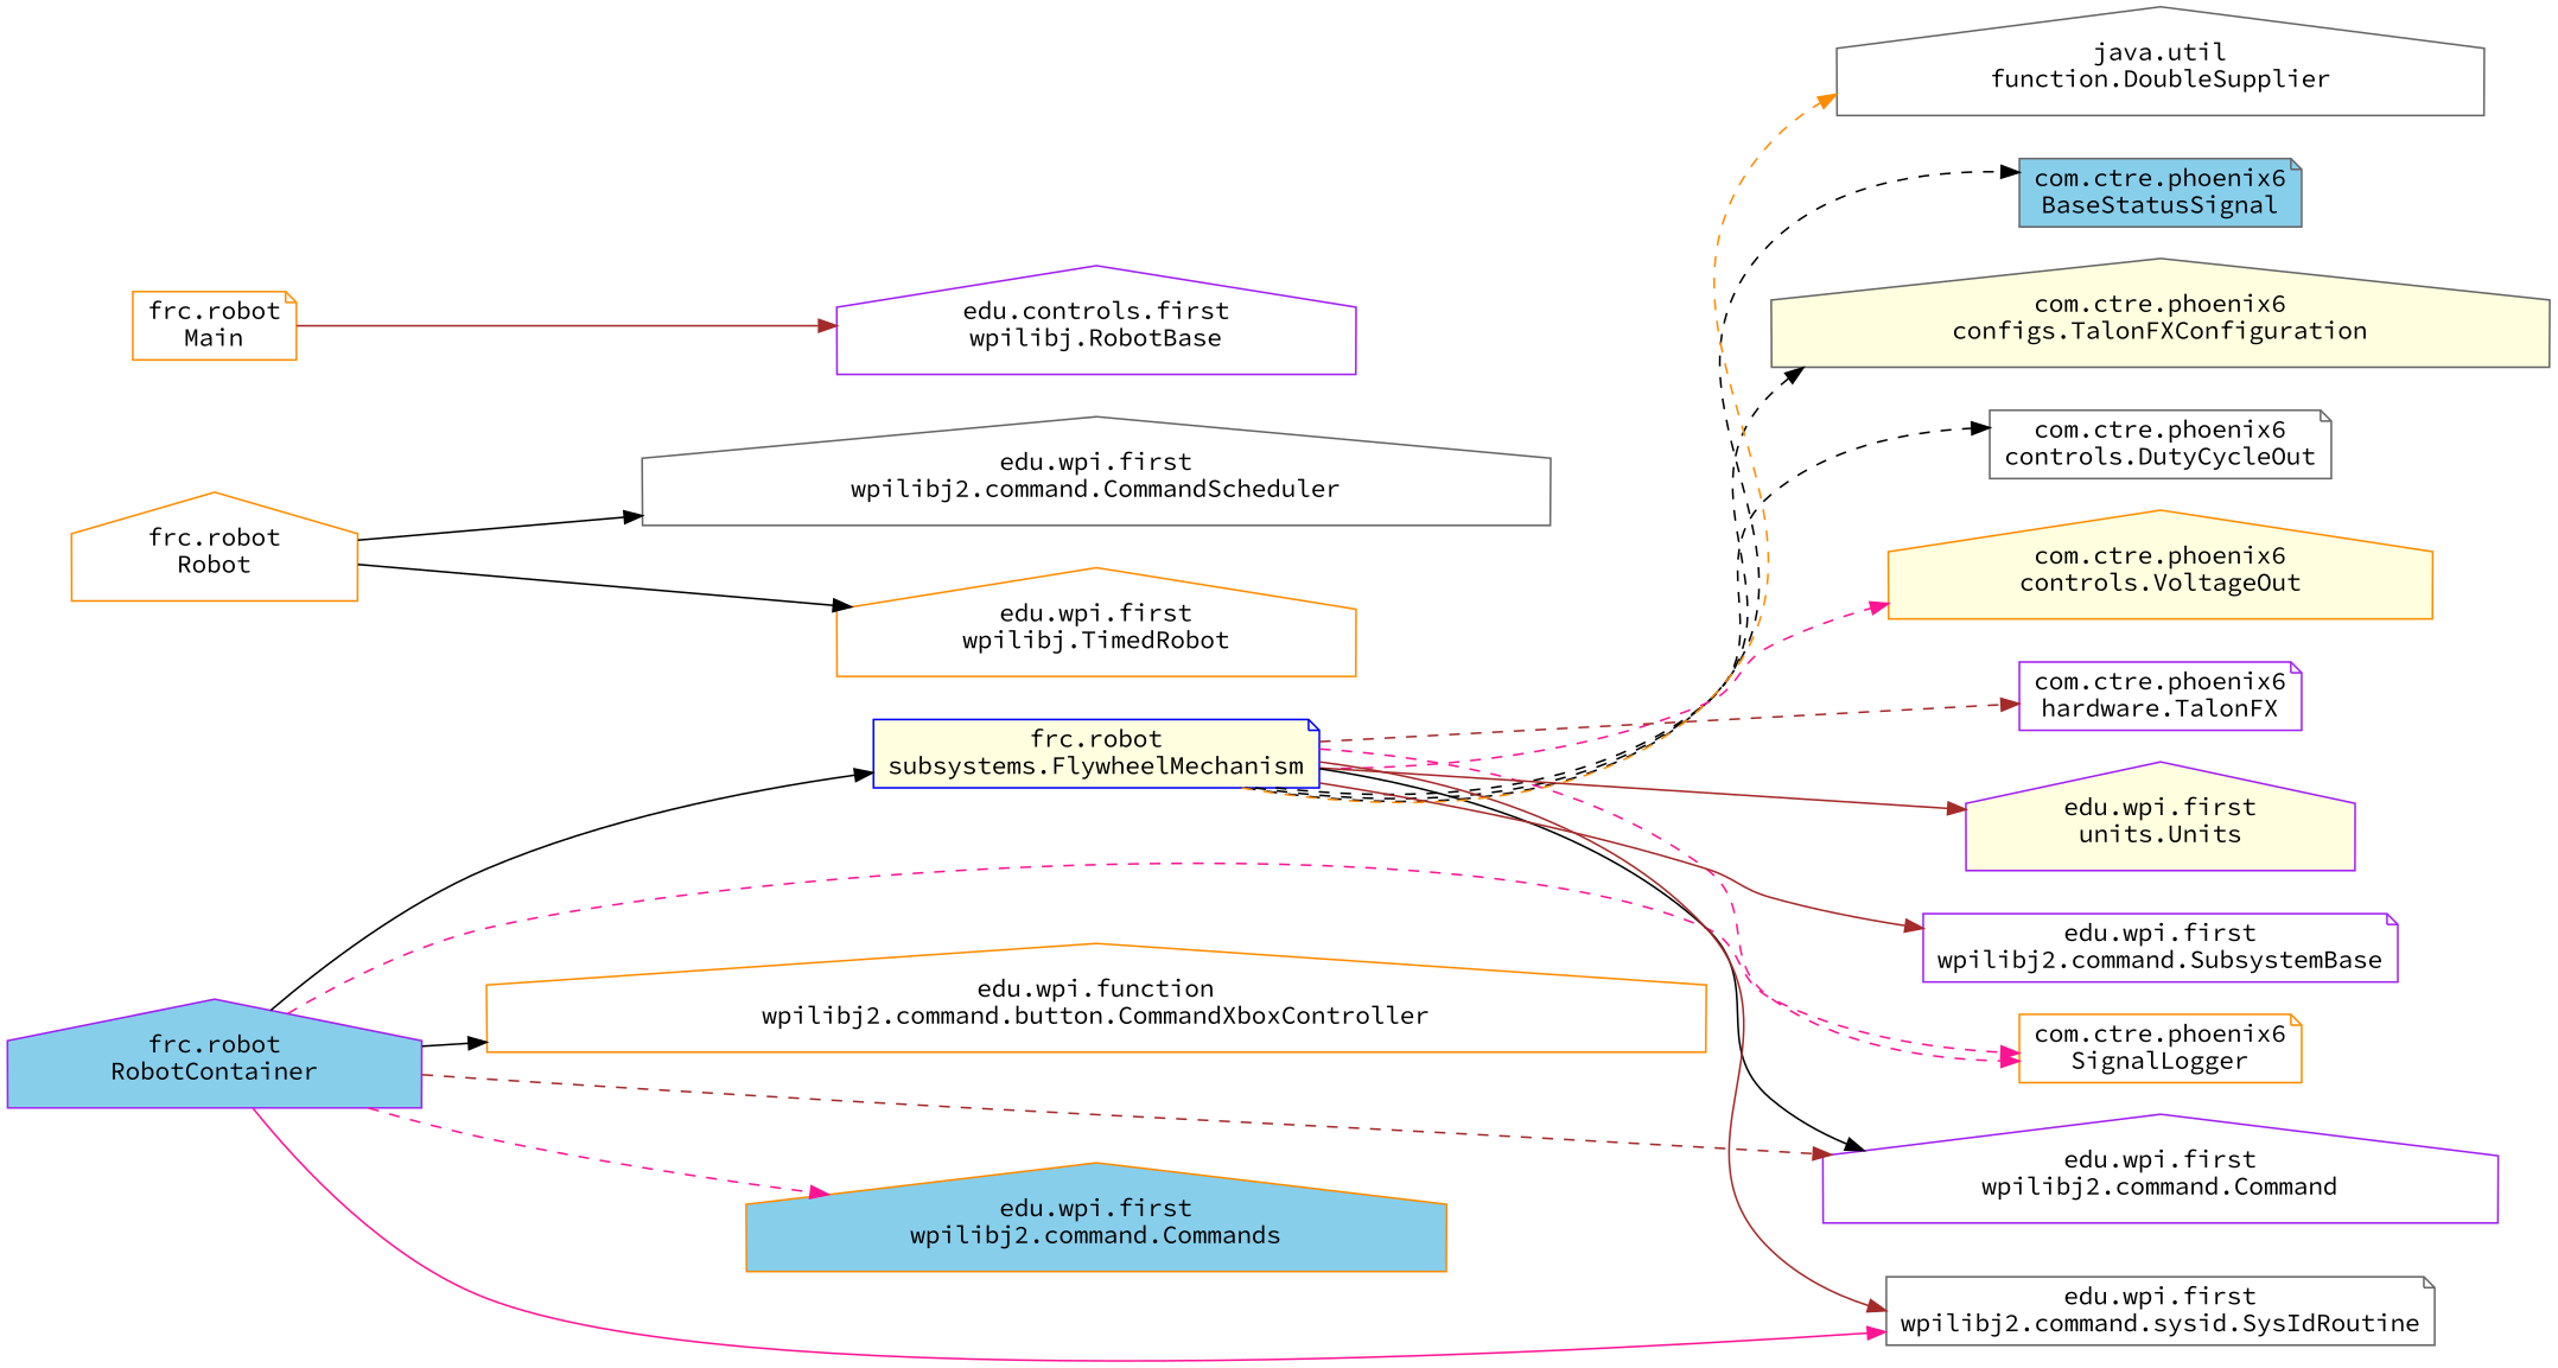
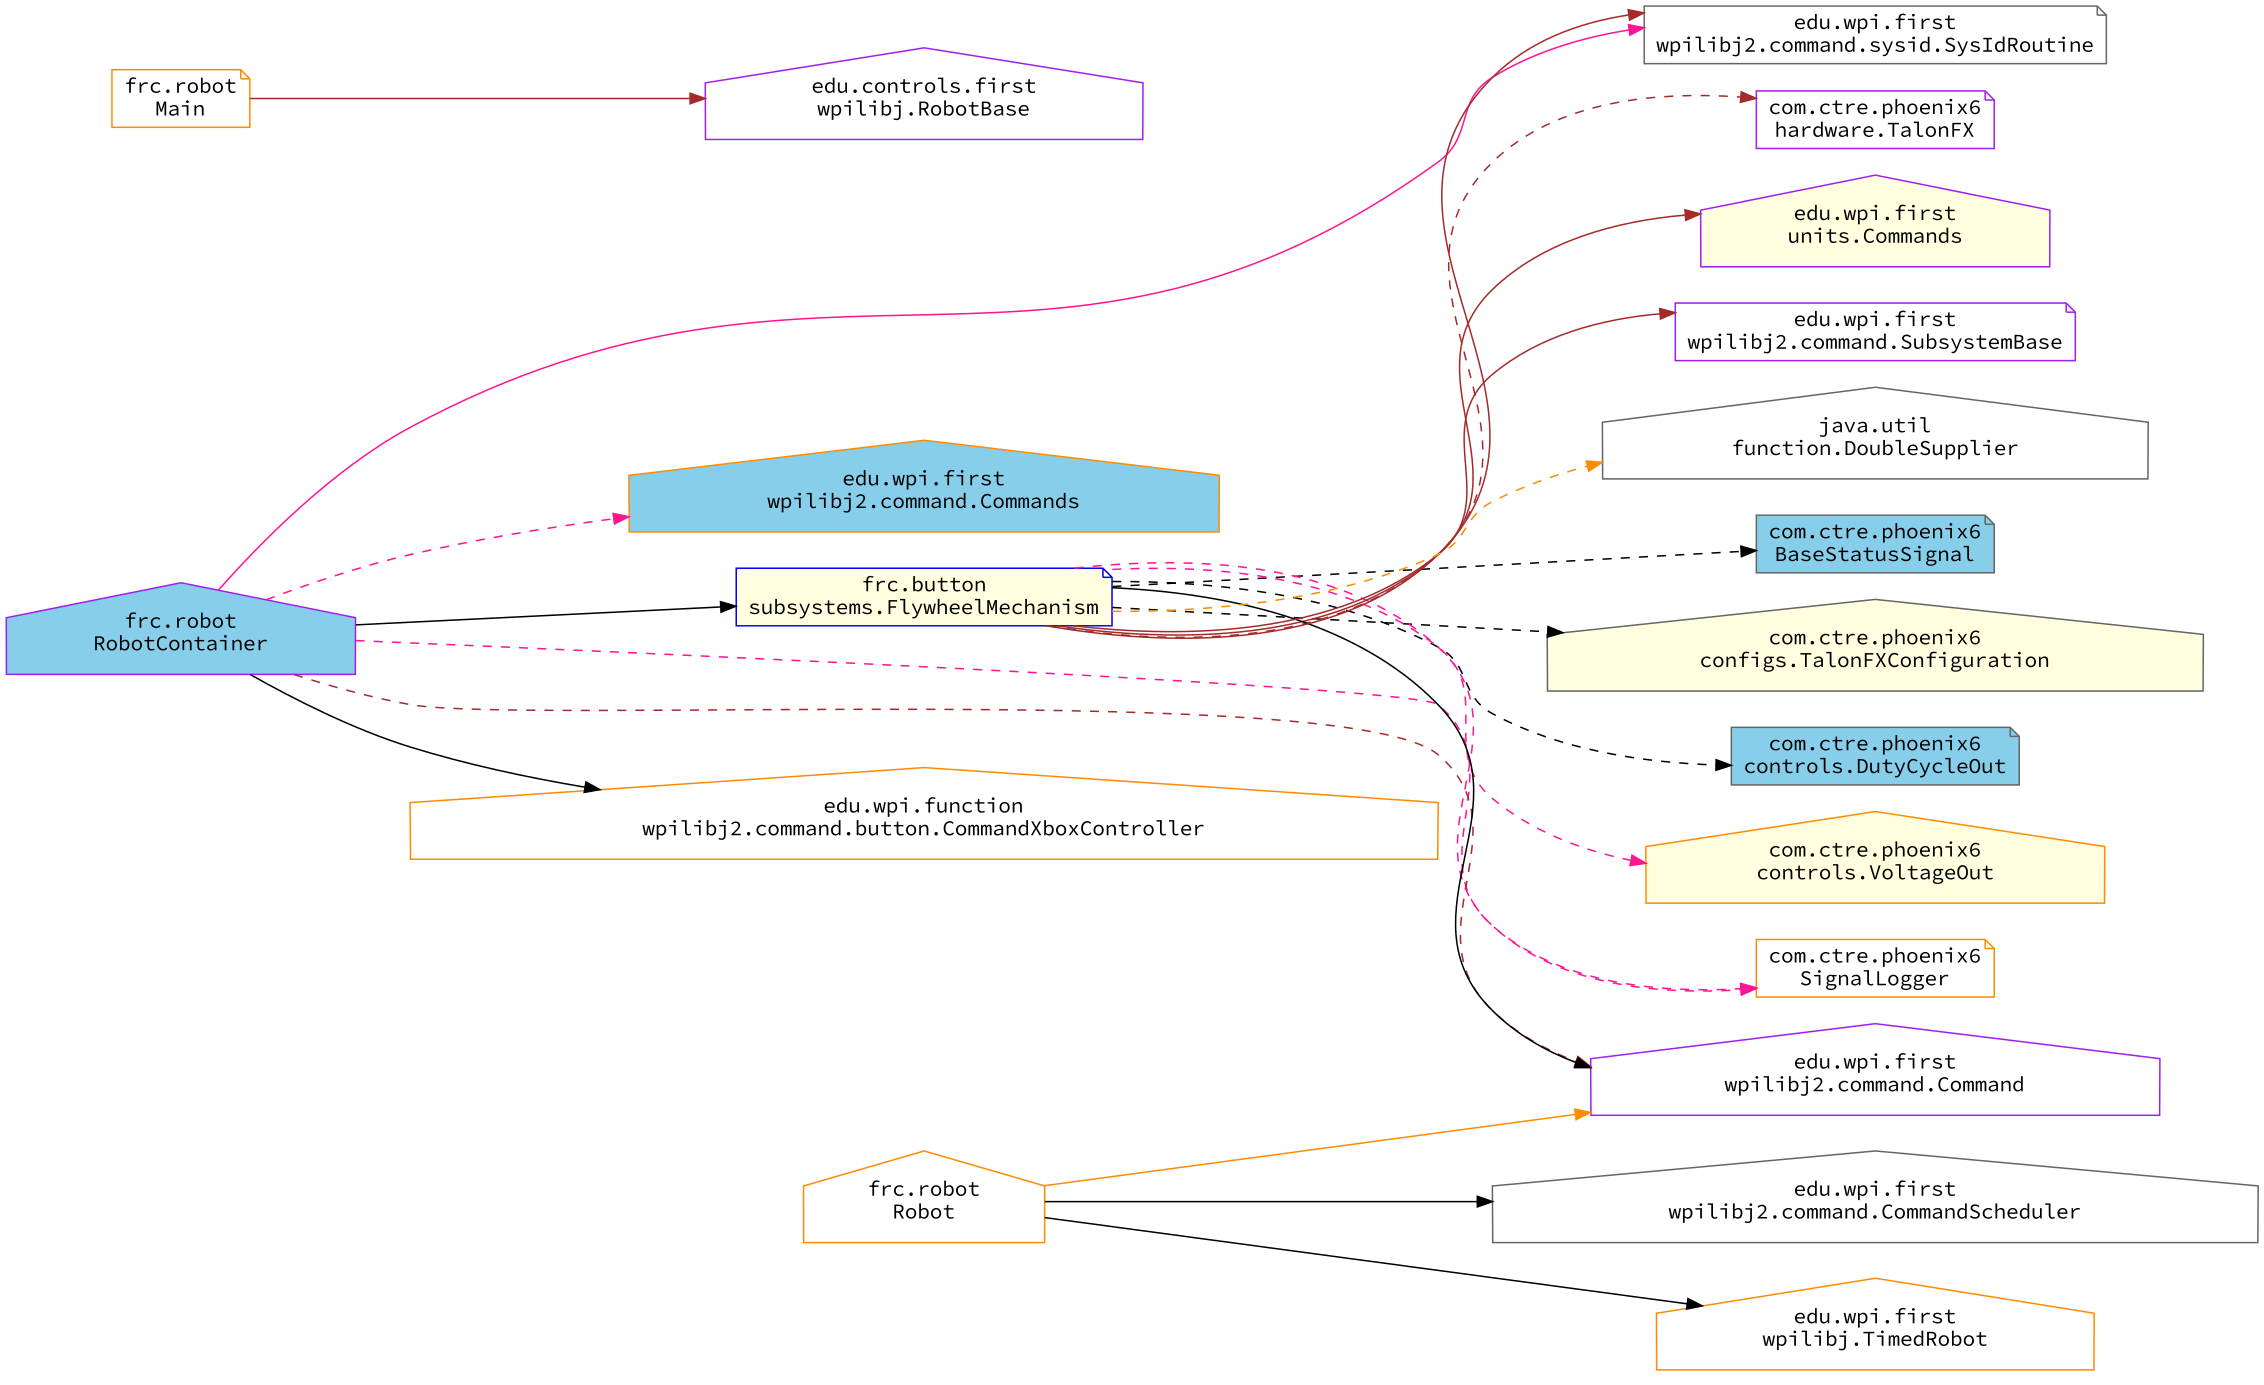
  digraph {
    constraint=false
    fontname="Source Code Pro"
    rankdir=LR
    node [color=darkorange fillcolor=white fontname="Source Code Pro" shape=house style=filled]
    edge [color=black fontname="Source Code Pro" style=solid]
    n1 [color=gray40 fillcolor=skyblue label="com.ctre.phoenix6\nBaseStatusSignal" shape=note]
    n2 [color=gray40 fillcolor=lightyellow label="com.ctre.phoenix6\nconfigs.TalonFXConfiguration"]
-   n3 [color=gray40 label="com.ctre.phoenix6\ncontrols.DutyCycleOut" shape=note]
+   n3 [color=gray40 fillcolor=skyblue label="com.ctre.phoenix6\ncontrols.DutyCycleOut" shape=note]
    n4 [fillcolor=lightyellow label="com.ctre.phoenix6\ncontrols.VoltageOut"]
    n5 [color=purple label="com.ctre.phoenix6\nhardware.TalonFX" shape=note]
    n6 [label="com.ctre.phoenix6\nSignalLogger" shape=note]
-   n7 [color=purple fillcolor=lightyellow label="edu.wpi.first\nunits.Units"]
+   n7 [color=purple fillcolor=lightyellow label="edu.wpi.first\nunits.Commands"]
    n8 [label="edu.wpi.function\nwpilibj2.command.button.CommandXboxController"]
    n9 [color=purple label="edu.wpi.first\nwpilibj2.command.Command"]
    n10 [fillcolor=skyblue label="edu.wpi.first\nwpilibj2.command.Commands"]
    n11 [color=gray40 label="edu.wpi.first\nwpilibj2.command.CommandScheduler"]
    n12 [color=purple label="edu.wpi.first\nwpilibj2.command.SubsystemBase" shape=note]
    n13 [color=gray40 label="edu.wpi.first\nwpilibj2.command.sysid.SysIdRoutine" shape=note]
    n14 [color=purple label="edu.controls.first\nwpilibj.RobotBase"]
    n15 [label="edu.wpi.first\nwpilibj.TimedRobot"]
    n16 [label="frc.robot\nMain" shape=note]
    n17 [label="frc.robot\nRobot"]
    n18 [color=purple fillcolor=skyblue label="frc.robot\nRobotContainer"]
-   n19 [color=blue fillcolor=lightyellow label="frc.robot\nsubsystems.FlywheelMechanism" shape=note]
+   n19 [color=blue fillcolor=lightyellow label="frc.button\nsubsystems.FlywheelMechanism" shape=note]
    n20 [color=gray40 label="java.util\nfunction.DoubleSupplier"]
    n16 -> n14 [color=brown]
+   n17 -> n9 [color=darkorange]
    n17 -> n11
    n17 -> n15
    n18 -> n6 [color=deeppink style=dashed]
    n18 -> n8
    n18 -> n9 [color=brown style=dashed]
    n18 -> n10 [color=deeppink style=dashed]
    n18 -> n13 [color=deeppink]
    n18 -> n19
    n19 -> n1 [style=dashed]
    n19 -> n2 [style=dashed]
    n19 -> n3 [style=dashed]
    n19 -> n4 [color=deeppink style=dashed]
    n19 -> n5 [color=brown style=dashed]
    n19 -> n6 [color=deeppink style=dashed]
    n19 -> n7 [color=brown]
    n19 -> n9
    n19 -> n12 [color=brown]
    n19 -> n13 [color=brown]
    n19 -> n20 [color=darkorange style=dashed]
  }
